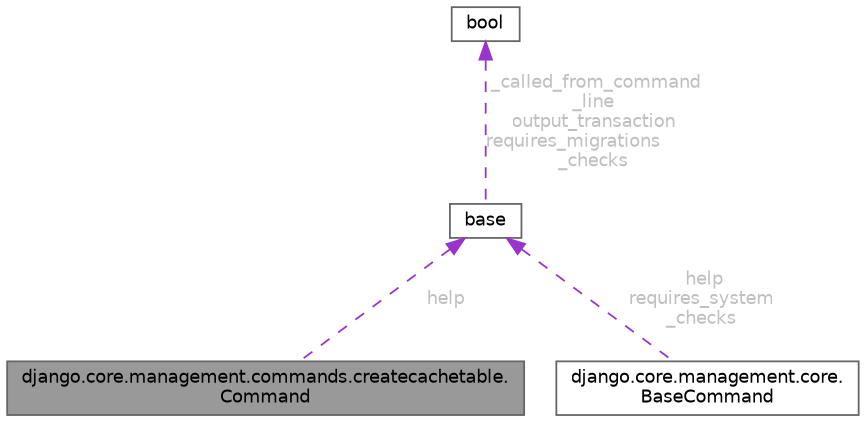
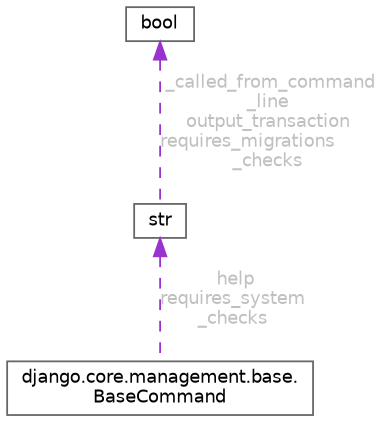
  digraph {
    node [color=gray40 fillcolor=white fontname=Helvetica fontsize=10 shape=box style=filled]
    edge [color=darkorchid3 dir=back fontcolor=grey fontname=Helvetica fontsize=10 labelfontname=Helvetica labelfontsize=10 style=dashed]
-   n1 [fillcolor=grey60 fontcolor=black height=0.2 label="django.core.management.commands.createcachetable.\lCommand" width=0.4]
-   n2 [height=0.2 label="django.core.management.core.\lBaseCommand" width=0.4]
-   n3 [height=0.2 label=base width=0.4]
+   n2 [height=0.2 label="django.core.management.base.\lBaseCommand" width=0.4]
+   n3 [height=0.2 label=str width=0.4]
    n4 [height=0.2 label=bool width=0.4]
-   n3 -> n1 [label=" help"]
    n3 -> n2 [label=" help\nrequires_system\l_checks"]
    n4 -> n3 [label=" _called_from_command\l_line\noutput_transaction\nrequires_migrations\l_checks"]
  }
